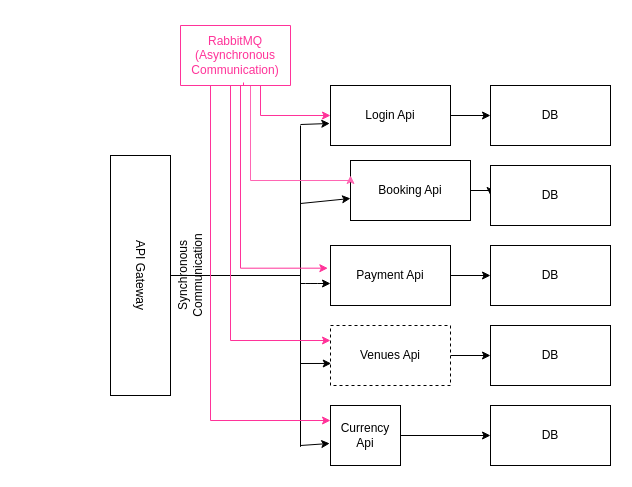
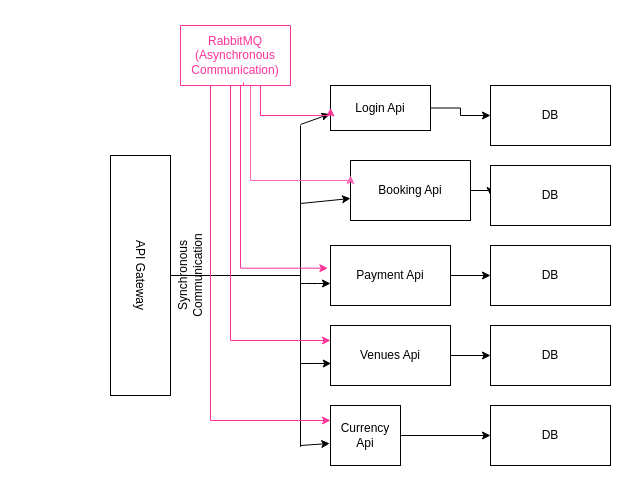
  <mxCell id="0" />
  <mxCell id="1" parent="0" />
  <mxCell id="2" value="API Gateway" style="rounded=0;whiteSpace=wrap;html=1;rotation=90;" vertex="1" parent="1"><mxGeometry x="20" y="245" width="240" height="60" as="geometry" /></mxCell>
  <mxCell id="3" style="edgeStyle=orthogonalEdgeStyle;rounded=0;orthogonalLoop=1;jettySize=auto;html=1;exitX=1;exitY=0.5;exitDx=0;exitDy=0;entryX=0;entryY=0.5;entryDx=0;entryDy=0;" edge="1" parent="1" source="4" target="20"><mxGeometry relative="1" as="geometry" /></mxCell>
- <mxCell id="4" value="Login Api" style="rounded=0;whiteSpace=wrap;html=1;" vertex="1" parent="1"><mxGeometry x="330" y="85" width="120" height="60" as="geometry" /></mxCell>
+ <mxCell id="4" value="Login Api" style="rounded=0;whiteSpace=wrap;html=1;" vertex="1" parent="1"><mxGeometry x="330" y="85" width="100" height="45" as="geometry" /></mxCell>
  <mxCell id="5" style="edgeStyle=orthogonalEdgeStyle;rounded=0;orthogonalLoop=1;jettySize=auto;html=1;exitX=1;exitY=0.5;exitDx=0;exitDy=0;entryX=0;entryY=0.5;entryDx=0;entryDy=0;" edge="1" parent="1" source="6" target="21"><mxGeometry relative="1" as="geometry" /></mxCell>
  <mxCell id="6" value="Booking Api" style="rounded=0;whiteSpace=wrap;html=1;" vertex="1" parent="1"><mxGeometry x="350" y="160" width="120" height="60" as="geometry" /></mxCell>
  <mxCell id="7" style="edgeStyle=orthogonalEdgeStyle;rounded=0;orthogonalLoop=1;jettySize=auto;html=1;exitX=1;exitY=0.5;exitDx=0;exitDy=0;entryX=0;entryY=0.5;entryDx=0;entryDy=0;" edge="1" parent="1" source="8" target="22"><mxGeometry relative="1" as="geometry" /></mxCell>
  <mxCell id="8" value="Payment Api" style="rounded=0;whiteSpace=wrap;html=1;" vertex="1" parent="1"><mxGeometry x="330" y="245" width="120" height="60" as="geometry" /></mxCell>
  <mxCell id="9" style="edgeStyle=orthogonalEdgeStyle;rounded=0;orthogonalLoop=1;jettySize=auto;html=1;exitX=1;exitY=0.5;exitDx=0;exitDy=0;entryX=0;entryY=0.5;entryDx=0;entryDy=0;" edge="1" parent="1" source="10" target="23"><mxGeometry relative="1" as="geometry" /></mxCell>
- <mxCell id="10" value="Venues Api" style="rounded=0;whiteSpace=wrap;html=1;dashed=1;" vertex="1" parent="1"><mxGeometry x="330" y="325" width="120" height="60" as="geometry" /></mxCell>
+ <mxCell id="10" value="Venues Api" style="rounded=0;whiteSpace=wrap;html=1;" vertex="1" parent="1"><mxGeometry x="330" y="325" width="120" height="60" as="geometry" /></mxCell>
  <mxCell id="11" style="edgeStyle=orthogonalEdgeStyle;rounded=0;orthogonalLoop=1;jettySize=auto;html=1;exitX=1;exitY=0.5;exitDx=0;exitDy=0;entryX=0;entryY=0.5;entryDx=0;entryDy=0;" edge="1" parent="1" source="12" target="24"><mxGeometry relative="1" as="geometry" /></mxCell>
  <mxCell id="12" value="Currency Api" style="rounded=0;whiteSpace=wrap;html=1;" vertex="1" parent="1"><mxGeometry x="330" y="405" width="70" height="60" as="geometry" /></mxCell>
  <mxCell id="13" value="" style="endArrow=none;html=1;" edge="1" parent="1"><mxGeometry width="50" height="50" relative="1" as="geometry"><mxPoint x="300" y="446.333" as="sourcePoint" /><mxPoint x="300" y="125" as="targetPoint" /></mxGeometry></mxCell>
  <mxCell id="14" value="" style="endArrow=classic;html=1;entryX=-0.006;entryY=0.633;entryDx=0;entryDy=0;entryPerimeter=0;" edge="1" parent="1" target="4"><mxGeometry width="50" height="50" relative="1" as="geometry"><mxPoint x="300" y="124" as="sourcePoint" /><mxPoint x="320" y="135" as="targetPoint" /><Array as="points" /></mxGeometry></mxCell>
  <mxCell id="15" value="" style="endArrow=classic;html=1;entryX=0;entryY=0.633;entryDx=0;entryDy=0;entryPerimeter=0;" edge="1" parent="1" target="6"><mxGeometry width="50" height="50" relative="1" as="geometry"><mxPoint x="300" y="203" as="sourcePoint" /><mxPoint x="339.28" y="132.98" as="targetPoint" /><Array as="points" /></mxGeometry></mxCell>
  <mxCell id="16" value="" style="endArrow=classic;html=1;" edge="1" parent="1"><mxGeometry width="50" height="50" relative="1" as="geometry"><mxPoint x="300" y="283" as="sourcePoint" /><mxPoint x="330" y="283" as="targetPoint" /><Array as="points"><mxPoint x="310" y="283" /></Array></mxGeometry></mxCell>
  <mxCell id="17" value="" style="endArrow=classic;html=1;entryX=0.006;entryY=0.633;entryDx=0;entryDy=0;entryPerimeter=0;" edge="1" parent="1" target="10"><mxGeometry width="50" height="50" relative="1" as="geometry"><mxPoint x="300" y="363" as="sourcePoint" /><mxPoint x="340" y="355" as="targetPoint" /><Array as="points" /></mxGeometry></mxCell>
  <mxCell id="18" value="" style="endArrow=classic;html=1;entryX=-0.011;entryY=0.633;entryDx=0;entryDy=0;entryPerimeter=0;" edge="1" parent="1" target="12"><mxGeometry width="50" height="50" relative="1" as="geometry"><mxPoint x="300" y="445" as="sourcePoint" /><mxPoint x="340" y="380" as="targetPoint" /><Array as="points" /></mxGeometry></mxCell>
  <mxCell id="19" value="" style="endArrow=none;html=1;exitX=0.5;exitY=0;exitDx=0;exitDy=0;" edge="1" parent="1" source="2"><mxGeometry width="50" height="50" relative="1" as="geometry"><mxPoint x="270" y="305" as="sourcePoint" /><mxPoint x="300" y="275" as="targetPoint" /></mxGeometry></mxCell>
  <mxCell id="20" value="DB&lt;span style=&quot;color: rgba(0 , 0 , 0 , 0) ; font-family: monospace ; font-size: 0px&quot;&gt;%3CmxGraphModel%3E%3Croot%3E%3CmxCell%20id%3D%220%22%2F%3E%3CmxCell%20id%3D%221%22%20parent%3D%220%22%2F%3E%3CmxCell%20id%3D%222%22%20value%3D%22%22%20style%3D%22endArrow%3Dclassic%3Bhtml%3D1%3BentryX%3D0%3BentryY%3D0.75%3BentryDx%3D0%3BentryDy%3D0%3B%22%20edge%3D%221%22%20parent%3D%221%22%3E%3CmxGeometry%20width%3D%2250%22%20height%3D%2250%22%20relative%3D%221%22%20as%3D%22geometry%22%3E%3CmxPoint%20x%3D%22200%22%20y%3D%22360%22%20as%3D%22sourcePoint%22%2F%3E%3CmxPoint%20x%3D%22230%22%20y%3D%22365%22%20as%3D%22targetPoint%22%2F%3E%3CArray%20as%3D%22points%22%2F%3E%3C%2FmxGeometry%3E%3C%2FmxCell%3E%3C%2Froot%3E%3C%2FmxGraphModel%3E&lt;/span&gt;" style="rounded=0;whiteSpace=wrap;html=1;" vertex="1" parent="1"><mxGeometry x="490" y="85" width="120" height="60" as="geometry" /></mxCell>
  <mxCell id="21" value="DB&lt;span style=&quot;color: rgba(0 , 0 , 0 , 0) ; font-family: monospace ; font-size: 0px&quot;&gt;%3CmxGraphModel%3E%3Croot%3E%3CmxCell%20id%3D%220%22%2F%3E%3CmxCell%20id%3D%221%22%20parent%3D%220%22%2F%3E%3CmxCell%20id%3D%222%22%20value%3D%22%22%20style%3D%22endArrow%3Dclassic%3Bhtml%3D1%3BentryX%3D0%3BentryY%3D0.75%3BentryDx%3D0%3BentryDy%3D0%3B%22%20edge%3D%221%22%20parent%3D%221%22%3E%3CmxGeometry%20width%3D%2250%22%20height%3D%2250%22%20relative%3D%221%22%20as%3D%22geometry%22%3E%3CmxPoint%20x%3D%22200%22%20y%3D%22360%22%20as%3D%22sourcePoint%22%2F%3E%3CmxPoint%20x%3D%22230%22%20y%3D%22365%22%20as%3D%22targetPoint%22%2F%3E%3CArray%20as%3D%22points%22%2F%3E%3C%2FmxGeometry%3E%3C%2FmxCell%3E%3C%2Froot%3E%3C%2FmxGraphModel%3E&lt;/span&gt;" style="rounded=0;whiteSpace=wrap;html=1;" vertex="1" parent="1"><mxGeometry x="490" y="165" width="120" height="60" as="geometry" /></mxCell>
  <mxCell id="22" value="DB&lt;span style=&quot;color: rgba(0 , 0 , 0 , 0) ; font-family: monospace ; font-size: 0px&quot;&gt;%3CmxGraphModel%3E%3Croot%3E%3CmxCell%20id%3D%220%22%2F%3E%3CmxCell%20id%3D%221%22%20parent%3D%220%22%2F%3E%3CmxCell%20id%3D%222%22%20value%3D%22%22%20style%3D%22endArrow%3Dclassic%3Bhtml%3D1%3BentryX%3D0%3BentryY%3D0.75%3BentryDx%3D0%3BentryDy%3D0%3B%22%20edge%3D%221%22%20parent%3D%221%22%3E%3CmxGeometry%20width%3D%2250%22%20height%3D%2250%22%20relative%3D%221%22%20as%3D%22geometry%22%3E%3CmxPoint%20x%3D%22200%22%20y%3D%22360%22%20as%3D%22sourcePoint%22%2F%3E%3CmxPoint%20x%3D%22230%22%20y%3D%22365%22%20as%3D%22targetPoint%22%2F%3E%3CArray%20as%3D%22points%22%2F%3E%3C%2FmxGeometry%3E%3C%2FmxCell%3E%3C%2Froot%3E%3C%2FmxGraphModel%3E&lt;/span&gt;" style="rounded=0;whiteSpace=wrap;html=1;" vertex="1" parent="1"><mxGeometry x="490" y="245" width="120" height="60" as="geometry" /></mxCell>
  <mxCell id="23" value="DB&lt;span style=&quot;color: rgba(0 , 0 , 0 , 0) ; font-family: monospace ; font-size: 0px&quot;&gt;%3CmxGraphModel%3E%3Croot%3E%3CmxCell%20id%3D%220%22%2F%3E%3CmxCell%20id%3D%221%22%20parent%3D%220%22%2F%3E%3CmxCell%20id%3D%222%22%20value%3D%22%22%20style%3D%22endArrow%3Dclassic%3Bhtml%3D1%3BentryX%3D0%3BentryY%3D0.75%3BentryDx%3D0%3BentryDy%3D0%3B%22%20edge%3D%221%22%20parent%3D%221%22%3E%3CmxGeometry%20width%3D%2250%22%20height%3D%2250%22%20relative%3D%221%22%20as%3D%22geometry%22%3E%3CmxPoint%20x%3D%22200%22%20y%3D%22360%22%20as%3D%22sourcePoint%22%2F%3E%3CmxPoint%20x%3D%22230%22%20y%3D%22365%22%20as%3D%22targetPoint%22%2F%3E%3CArray%20as%3D%22points%22%2F%3E%3C%2FmxGeometry%3E%3C%2FmxCell%3E%3C%2Froot%3E%3C%2FmxGraphModel%3E&lt;/span&gt;" style="rounded=0;whiteSpace=wrap;html=1;" vertex="1" parent="1"><mxGeometry x="490" y="325" width="120" height="60" as="geometry" /></mxCell>
  <mxCell id="24" value="DB&lt;span style=&quot;color: rgba(0 , 0 , 0 , 0) ; font-family: monospace ; font-size: 0px&quot;&gt;%3CmxGraphModel%3E%3Croot%3E%3CmxCell%20id%3D%220%22%2F%3E%3CmxCell%20id%3D%221%22%20parent%3D%220%22%2F%3E%3CmxCell%20id%3D%222%22%20value%3D%22%22%20style%3D%22endArrow%3Dclassic%3Bhtml%3D1%3BentryX%3D0%3BentryY%3D0.75%3BentryDx%3D0%3BentryDy%3D0%3B%22%20edge%3D%221%22%20parent%3D%221%22%3E%3CmxGeometry%20width%3D%2250%22%20height%3D%2250%22%20relative%3D%221%22%20as%3D%22geometry%22%3E%3CmxPoint%20x%3D%22200%22%20y%3D%22360%22%20as%3D%22sourcePoint%22%2F%3E%3CmxPoint%20x%3D%22230%22%20y%3D%22365%22%20as%3D%22targetPoint%22%2F%3E%3CArray%20as%3D%22points%22%2F%3E%3C%2FmxGeometry%3E%3C%2FmxCell%3E%3C%2Froot%3E%3C%2FmxGraphModel%3E&lt;/span&gt;" style="rounded=0;whiteSpace=wrap;html=1;" vertex="1" parent="1"><mxGeometry x="490" y="405" width="120" height="60" as="geometry" /></mxCell>
  <mxCell id="25" value="Synchronous Communication" style="text;html=1;strokeColor=none;fillColor=none;align=center;verticalAlign=middle;whiteSpace=wrap;rounded=0;rotation=-90;" vertex="1" parent="1"><mxGeometry x="170" y="265" width="40" height="20" as="geometry" /></mxCell>
  <mxCell id="26" style="edgeStyle=orthogonalEdgeStyle;rounded=0;orthogonalLoop=1;jettySize=auto;html=1;exitX=0.75;exitY=1;exitDx=0;exitDy=0;entryX=0;entryY=0.5;entryDx=0;entryDy=0;fontColor=#67AB9F;fillColor=#f8cecc;strokeColor=#FF3399;" edge="1" parent="1" source="28" target="4"><mxGeometry relative="1" as="geometry"><Array as="points"><mxPoint x="260" y="85" /><mxPoint x="260" y="115" /></Array></mxGeometry></mxCell>
  <mxCell id="27" style="edgeStyle=orthogonalEdgeStyle;rounded=0;orthogonalLoop=1;jettySize=auto;html=1;exitX=0.75;exitY=1;exitDx=0;exitDy=0;entryX=0;entryY=0.25;entryDx=0;entryDy=0;fontColor=#FF3399;strokeColor=#FF66B3;" edge="1" parent="1" source="28" target="6"><mxGeometry relative="1" as="geometry"><Array as="points"><mxPoint x="250" y="85" /><mxPoint x="250" y="180" /></Array></mxGeometry></mxCell>
  <mxCell id="28" value="" style="swimlane;startSize=0;strokeColor=#FF3399;" vertex="1" parent="1"><mxGeometry x="180" y="25" width="110" height="60" as="geometry" /></mxCell>
  <mxCell id="29" value="RabbitMQ&lt;br&gt;(Asynchronous Communication)" style="text;html=1;strokeColor=none;fillColor=none;align=center;verticalAlign=middle;whiteSpace=wrap;rounded=0;fontColor=#FF3399;" vertex="1" parent="28"><mxGeometry x="10" y="-5" width="90" height="70" as="geometry" /></mxCell>
  <mxCell id="30" style="edgeStyle=orthogonalEdgeStyle;rounded=0;orthogonalLoop=1;jettySize=auto;html=1;exitX=0.75;exitY=1;exitDx=0;exitDy=0;entryX=-0.022;entryY=0.378;entryDx=0;entryDy=0;entryPerimeter=0;fontColor=#67AB9F;strokeColor=#FF3399;" edge="1" parent="1" target="8"><mxGeometry relative="1" as="geometry"><mxPoint x="252.5" y="85" as="sourcePoint" /><mxPoint x="320" y="180" as="targetPoint" /><Array as="points"><mxPoint x="240" y="85" /><mxPoint x="240" y="268" /></Array></mxGeometry></mxCell>
  <mxCell id="31" style="edgeStyle=orthogonalEdgeStyle;rounded=0;orthogonalLoop=1;jettySize=auto;html=1;entryX=0;entryY=0.25;entryDx=0;entryDy=0;fontColor=#67AB9F;strokeColor=#FF3399;" edge="1" parent="1" target="10"><mxGeometry relative="1" as="geometry"><mxPoint x="243" y="82" as="sourcePoint" /><mxPoint x="317.36" y="264.98" as="targetPoint" /><Array as="points"><mxPoint x="243" y="85" /><mxPoint x="230" y="85" /><mxPoint x="230" y="340" /></Array></mxGeometry></mxCell>
  <mxCell id="32" style="edgeStyle=orthogonalEdgeStyle;rounded=0;orthogonalLoop=1;jettySize=auto;html=1;exitX=0.75;exitY=1;exitDx=0;exitDy=0;fontColor=#67AB9F;strokeColor=#FF3399;entryX=0;entryY=0.25;entryDx=0;entryDy=0;" edge="1" parent="1" target="12"><mxGeometry relative="1" as="geometry"><mxPoint x="222.5" y="85" as="sourcePoint" /><mxPoint x="320" y="425" as="targetPoint" /><Array as="points"><mxPoint x="210" y="85" /><mxPoint x="210" y="420" /></Array></mxGeometry></mxCell>
